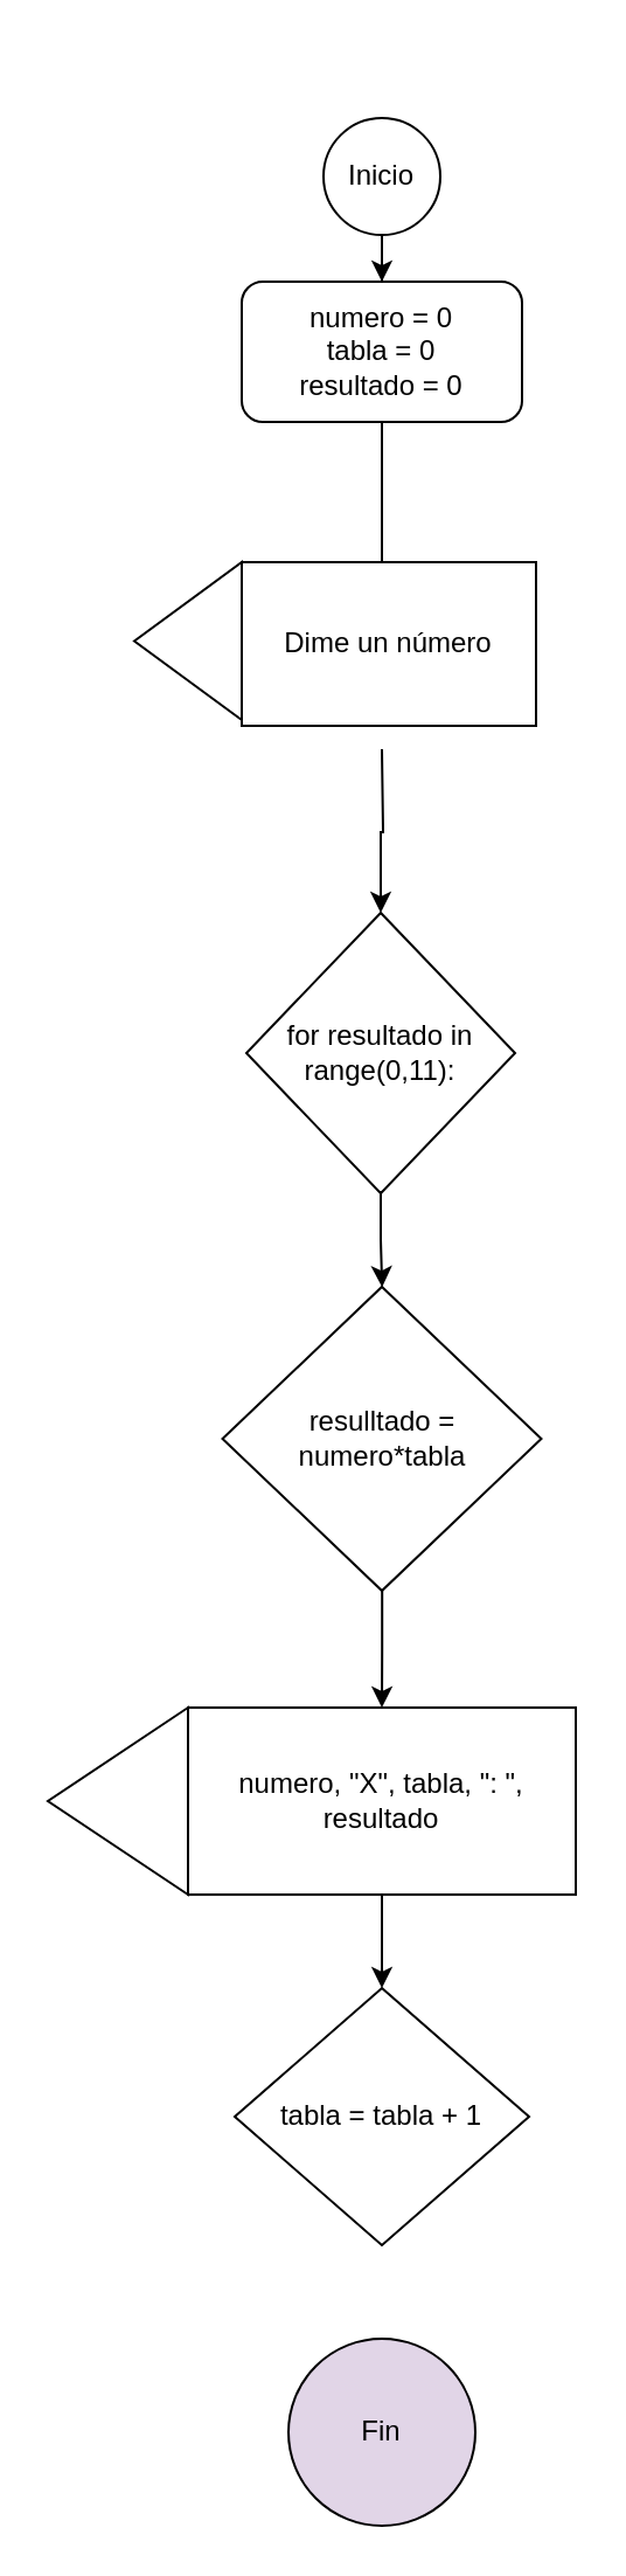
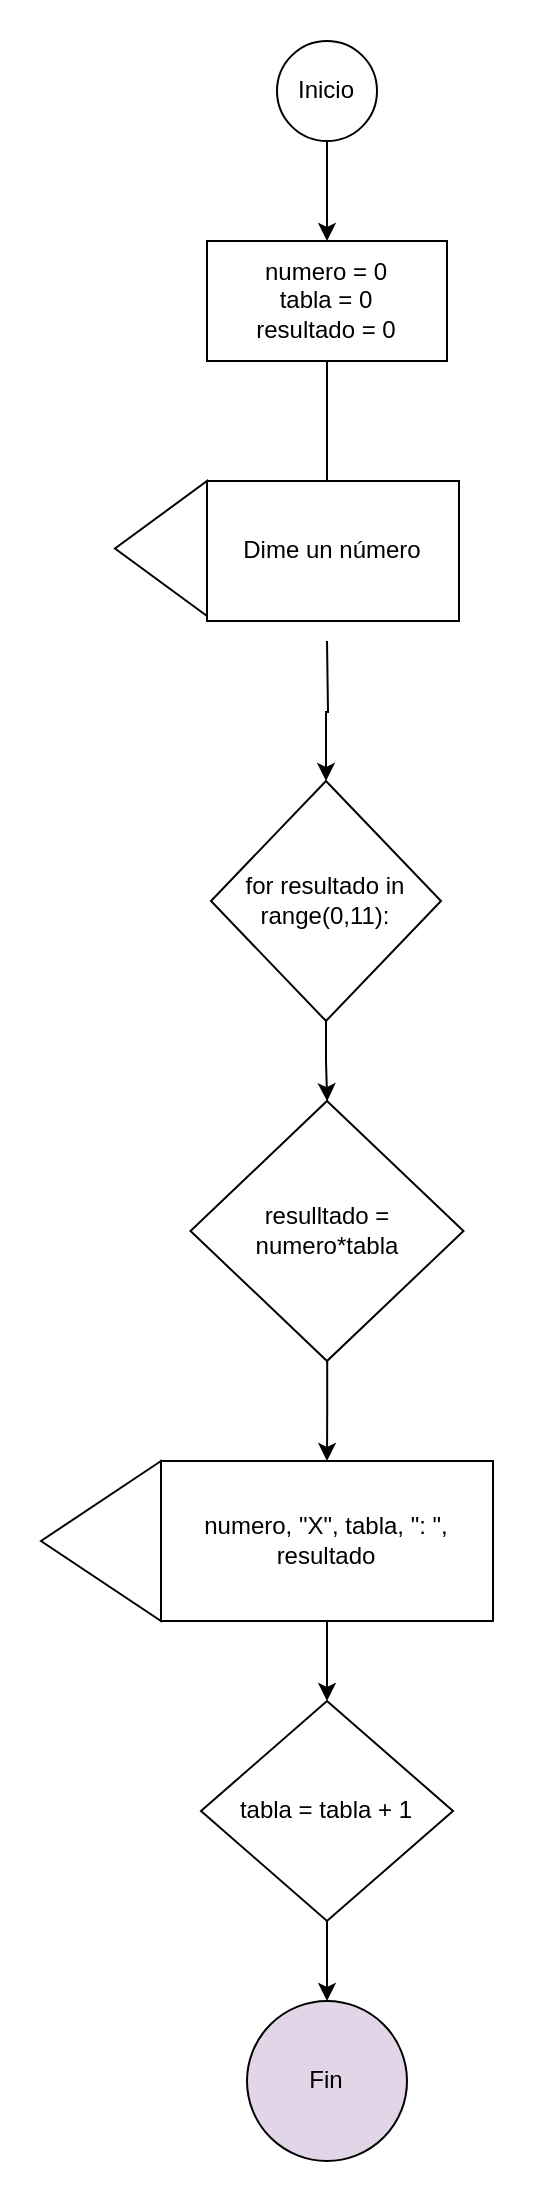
  <mxCell id="0" />
  <mxCell id="1" parent="0" />
  <mxCell id="2" value="" style="edgeStyle=orthogonalEdgeStyle;rounded=0;orthogonalLoop=1;jettySize=auto;html=1;" edge="1" parent="1" source="3"><mxGeometry relative="1" as="geometry"><mxPoint x="163" y="260" as="targetPoint" /></mxGeometry></mxCell>
- <mxCell id="3" value="numero = 0&lt;br&gt;tabla = 0&lt;br&gt;resultado = 0" style="whiteSpace=wrap;html=1;rounded=1;" vertex="1" parent="1"><mxGeometry x="103" y="120" width="120" height="60" as="geometry" /></mxCell>
+ <mxCell id="3" value="numero = 0&lt;br&gt;tabla = 0&lt;br&gt;resultado = 0" style="rounded=0;whiteSpace=wrap;html=1;" vertex="1" parent="1"><mxGeometry x="103" y="120" width="120" height="60" as="geometry" /></mxCell>
  <mxCell id="4" value="" style="edgeStyle=orthogonalEdgeStyle;rounded=0;orthogonalLoop=1;jettySize=auto;html=1;" edge="1" parent="1" source="5" target="3"><mxGeometry relative="1" as="geometry" /></mxCell>
- <mxCell id="5" value="Inicio" style="ellipse;whiteSpace=wrap;html=1;aspect=fixed;" vertex="1" parent="1"><mxGeometry x="138" y="50" width="50" height="50" as="geometry" /></mxCell>
+ <mxCell id="5" value="Inicio" style="ellipse;whiteSpace=wrap;html=1;aspect=fixed;" vertex="1" parent="1"><mxGeometry x="138" y="20" width="50" height="50" as="geometry" /></mxCell>
  <mxCell id="6" value="" style="edgeStyle=orthogonalEdgeStyle;rounded=0;orthogonalLoop=1;jettySize=auto;html=1;" edge="1" parent="1" target="8"><mxGeometry relative="1" as="geometry"><mxPoint x="163" y="320" as="sourcePoint" /></mxGeometry></mxCell>
  <mxCell id="7" value="" style="edgeStyle=orthogonalEdgeStyle;rounded=0;orthogonalLoop=1;jettySize=auto;html=1;" edge="1" parent="1" source="8" target="12"><mxGeometry relative="1" as="geometry" /></mxCell>
  <mxCell id="8" value="for resultado in range(0,11):" style="rhombus;whiteSpace=wrap;html=1;rounded=0;" vertex="1" parent="1"><mxGeometry x="105" y="390" width="115" height="120" as="geometry" /></mxCell>
  <mxCell id="9" value="Dime un número" style="rounded=0;whiteSpace=wrap;html=1;" vertex="1" parent="1"><mxGeometry x="103" y="240" width="126" height="70" as="geometry" /></mxCell>
  <mxCell id="10" value="" style="triangle;whiteSpace=wrap;html=1;direction=west;" vertex="1" parent="1"><mxGeometry x="57" y="240" width="46" height="67.5" as="geometry" /></mxCell>
  <mxCell id="11" value="" style="edgeStyle=orthogonalEdgeStyle;rounded=0;orthogonalLoop=1;jettySize=auto;html=1;" edge="1" parent="1" source="12" target="14"><mxGeometry relative="1" as="geometry" /></mxCell>
  <mxCell id="12" value="resulltado = numero*tabla" style="rhombus;whiteSpace=wrap;html=1;rounded=0;" vertex="1" parent="1"><mxGeometry x="94.75" y="550" width="136.5" height="130" as="geometry" /></mxCell>
  <mxCell id="13" value="" style="edgeStyle=orthogonalEdgeStyle;rounded=0;orthogonalLoop=1;jettySize=auto;html=1;" edge="1" parent="1" source="14" target="17"><mxGeometry relative="1" as="geometry" /></mxCell>
  <mxCell id="14" value="numero, &quot;X&quot;, tabla, &quot;: &quot;, resultado" style="rounded=0;whiteSpace=wrap;html=1;" vertex="1" parent="1"><mxGeometry x="80" y="730" width="166" height="80" as="geometry" /></mxCell>
  <mxCell id="15" value="" style="triangle;whiteSpace=wrap;html=1;direction=west;" vertex="1" parent="1"><mxGeometry x="20" y="730" width="60" height="80" as="geometry" /></mxCell>
+ <mxCell id="16" value="" style="edgeStyle=orthogonalEdgeStyle;rounded=0;orthogonalLoop=1;jettySize=auto;html=1;" edge="1" parent="1" source="17" target="18"><mxGeometry relative="1" as="geometry" /></mxCell>
  <mxCell id="17" value="tabla = tabla + 1" style="rhombus;whiteSpace=wrap;html=1;rounded=0;" vertex="1" parent="1"><mxGeometry x="100" y="850" width="126" height="110" as="geometry" /></mxCell>
  <mxCell id="18" value="Fin" style="ellipse;whiteSpace=wrap;html=1;aspect=fixed;fillColor=#e1d5e7;" vertex="1" parent="1"><mxGeometry x="123" y="1000" width="80" height="80" as="geometry" /></mxCell>
